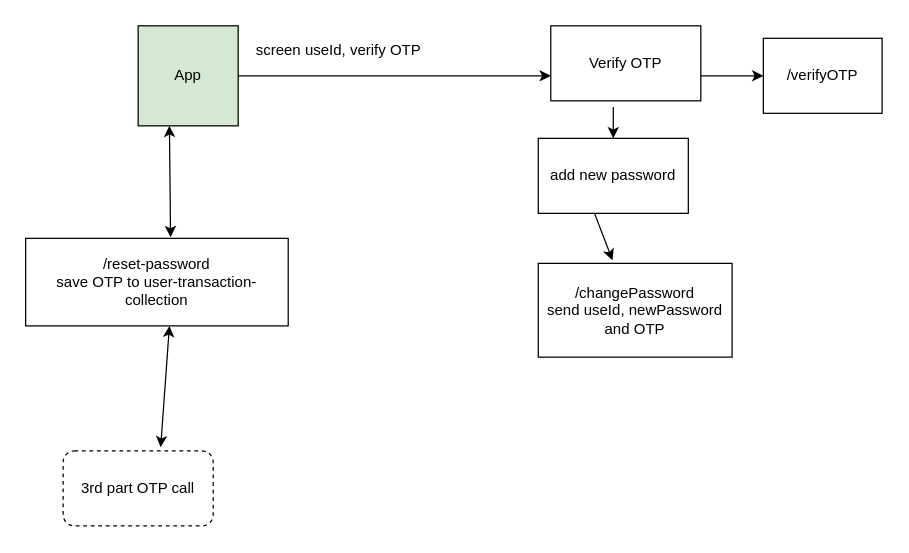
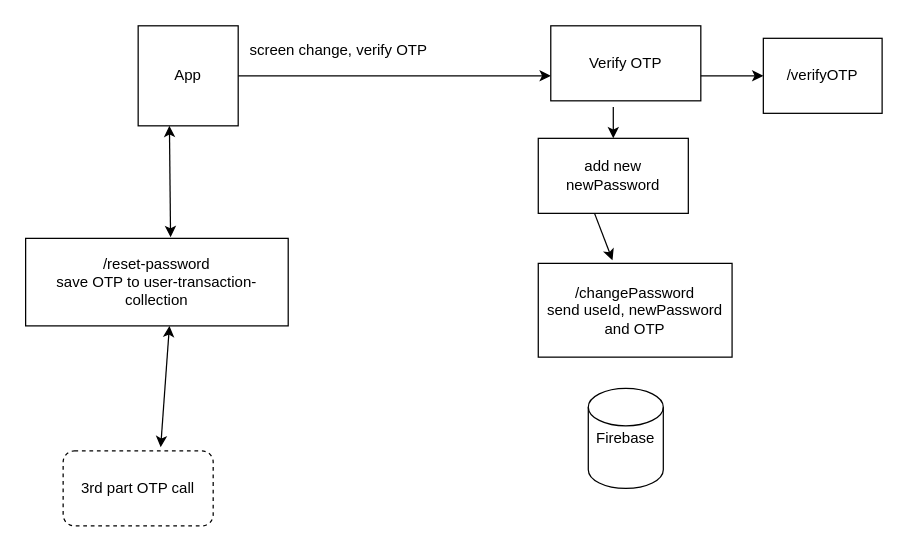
  <mxCell id="0" />
  <mxCell id="1" parent="0" />
  <mxCell id="2" value="/reset-password&lt;br&gt;save OTP to user-transaction-collection" style="rounded=0;whiteSpace=wrap;html=1;" parent="1" vertex="1"><mxGeometry x="20" y="190" width="210" height="70" as="geometry" /></mxCell>
  <mxCell id="3" value="3rd part OTP call" style="rounded=1;whiteSpace=wrap;html=1;dashed=1;" parent="1" vertex="1"><mxGeometry x="50" y="360" width="120" height="60" as="geometry" /></mxCell>
  <mxCell id="4" value="" style="endArrow=classic;startArrow=classic;html=1;exitX=0.65;exitY=-0.05;exitDx=0;exitDy=0;exitPerimeter=0;" parent="1" source="3" edge="1"><mxGeometry width="50" height="50" relative="1" as="geometry"><mxPoint x="85" y="310" as="sourcePoint" /><mxPoint x="135" y="260" as="targetPoint" /></mxGeometry></mxCell>
- <mxCell id="5" value="App" style="whiteSpace=wrap;html=1;aspect=fixed;fillColor=#d5e8d4;" parent="1" vertex="1"><mxGeometry x="110" y="20" width="80" height="80" as="geometry" /></mxCell>
+ <mxCell id="5" value="App" style="whiteSpace=wrap;html=1;aspect=fixed;" parent="1" vertex="1"><mxGeometry x="110" y="20" width="80" height="80" as="geometry" /></mxCell>
  <mxCell id="6" value="" style="endArrow=classic;startArrow=classic;html=1;exitX=0.552;exitY=-0.014;exitDx=0;exitDy=0;exitPerimeter=0;" parent="1" source="2" edge="1"><mxGeometry width="50" height="50" relative="1" as="geometry"><mxPoint x="85" y="150" as="sourcePoint" /><mxPoint x="135" y="100" as="targetPoint" /></mxGeometry></mxCell>
  <mxCell id="7" value="" style="endArrow=classic;html=1;" parent="1" edge="1"><mxGeometry width="50" height="50" relative="1" as="geometry"><mxPoint x="190" y="60" as="sourcePoint" /><mxPoint x="440" y="60" as="targetPoint" /></mxGeometry></mxCell>
- <mxCell id="8" value="screen useId, verify OTP" style="text;html=1;align=center;verticalAlign=middle;resizable=0;points=[];autosize=1;" parent="1" vertex="1"><mxGeometry x="190" y="30" width="160" height="20" as="geometry" /></mxCell>
+ <mxCell id="8" value="screen change, verify OTP" style="text;html=1;align=center;verticalAlign=middle;resizable=0;points=[];autosize=1;" parent="1" vertex="1"><mxGeometry x="190" y="30" width="160" height="20" as="geometry" /></mxCell>
  <mxCell id="9" value="Verify OTP" style="rounded=0;whiteSpace=wrap;html=1;" parent="1" vertex="1"><mxGeometry x="440" y="20" width="120" height="60" as="geometry" /></mxCell>
- <mxCell id="10" value="add new password" style="rounded=0;whiteSpace=wrap;html=1;" parent="1" vertex="1"><mxGeometry x="430" y="110" width="120" height="60" as="geometry" /></mxCell>
+ <mxCell id="10" value="add new newPassword" style="rounded=0;whiteSpace=wrap;html=1;" parent="1" vertex="1"><mxGeometry x="430" y="110" width="120" height="60" as="geometry" /></mxCell>
  <mxCell id="11" value="" style="endArrow=classic;html=1;entryX=0.5;entryY=0;entryDx=0;entryDy=0;" parent="1" target="10" edge="1"><mxGeometry width="50" height="50" relative="1" as="geometry"><mxPoint x="490" y="85" as="sourcePoint" /><mxPoint x="540" y="35" as="targetPoint" /></mxGeometry></mxCell>
  <mxCell id="12" value="/changePassword&lt;br&gt;send useId, newPassword and OTP" style="rounded=0;whiteSpace=wrap;html=1;" parent="1" vertex="1"><mxGeometry x="430" y="210" width="155" height="75" as="geometry" /></mxCell>
  <mxCell id="13" value="" style="endArrow=classic;html=1;entryX=0.383;entryY=-0.033;entryDx=0;entryDy=0;entryPerimeter=0;" parent="1" target="12" edge="1"><mxGeometry width="50" height="50" relative="1" as="geometry"><mxPoint x="475" y="170" as="sourcePoint" /><mxPoint x="525" y="120" as="targetPoint" /></mxGeometry></mxCell>
+ <mxCell id="14" value="Firebase" style="shape=cylinder2;whiteSpace=wrap;html=1;boundedLbl=1;backgroundOutline=1;size=15;" parent="1" vertex="1"><mxGeometry x="470" y="310" width="60" height="80" as="geometry" /></mxCell>
  <mxCell id="15" value="" style="endArrow=classic;html=1;" parent="1" target="16" edge="1"><mxGeometry width="50" height="50" relative="1" as="geometry"><mxPoint x="560" y="60" as="sourcePoint" /><mxPoint x="630" y="60" as="targetPoint" /></mxGeometry></mxCell>
  <mxCell id="16" value="/verifyOTP" style="rounded=0;whiteSpace=wrap;html=1;" parent="1" vertex="1"><mxGeometry x="610" y="30" width="95" height="60" as="geometry" /></mxCell>
